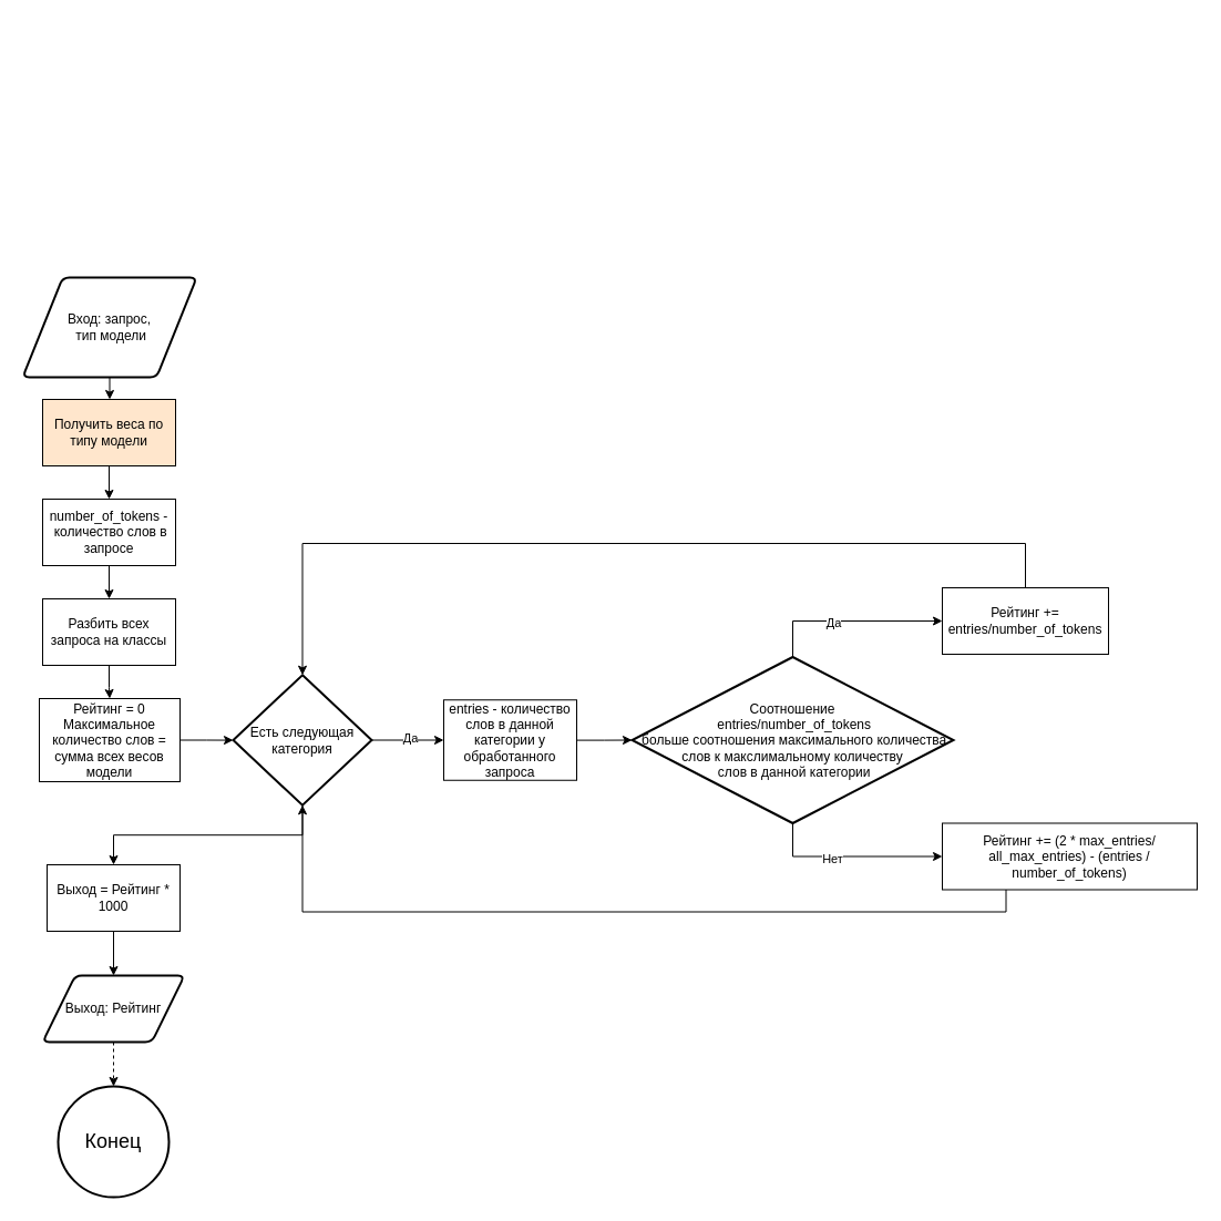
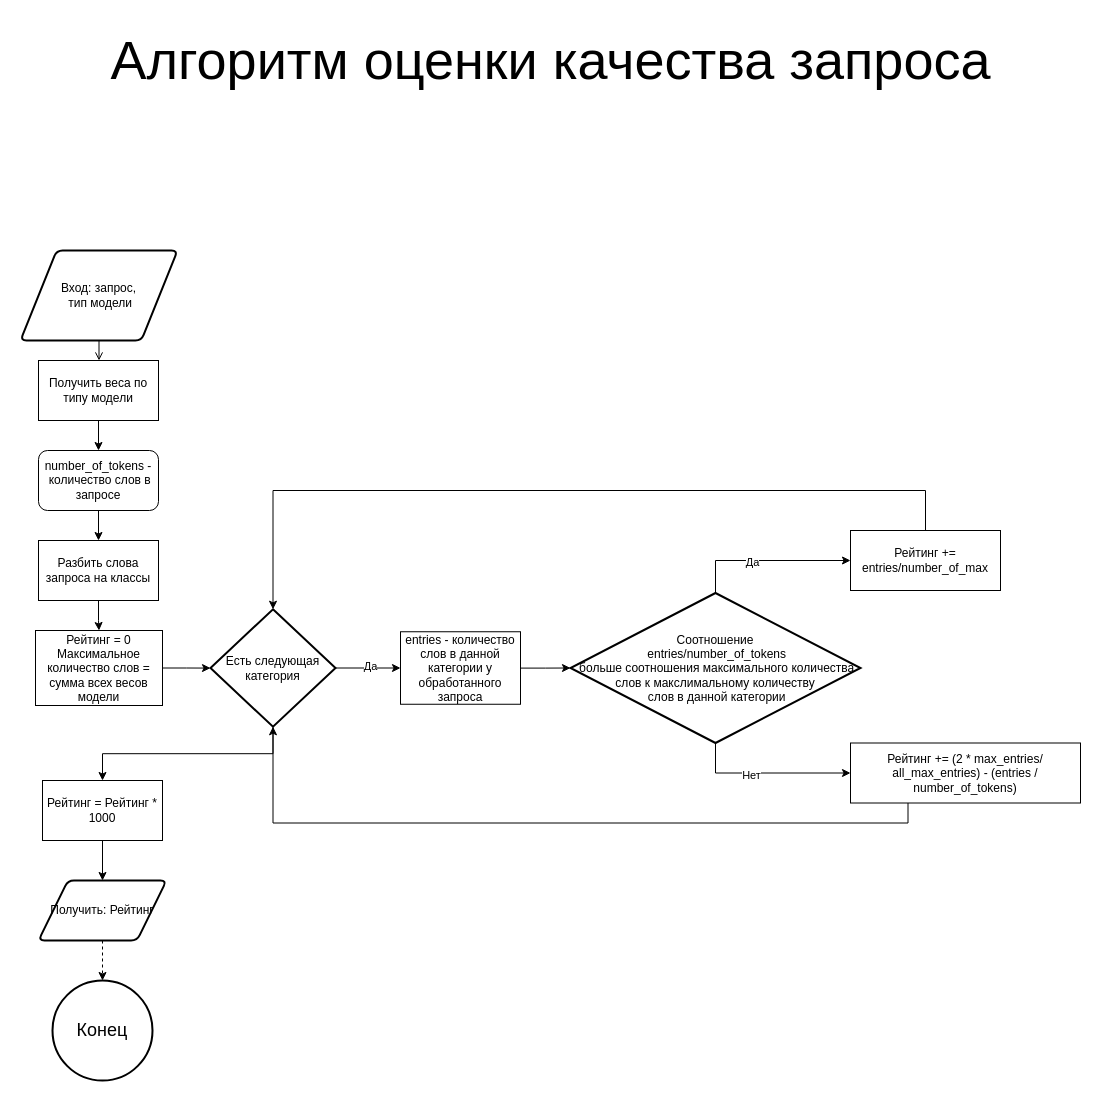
  <mxCell id="0" />
  <mxCell id="1" parent="0" />
  <mxCell id="2" value="&lt;font style=&quot;font-size: 18px;&quot;&gt;Конец&lt;/font&gt;" style="strokeWidth=2;html=1;shape=mxgraph.flowchart.start_2;whiteSpace=wrap;" parent="1" vertex="1"><mxGeometry x="52" y="980" width="100" height="100" as="geometry" /></mxCell>
- <mxCell id="3" value="" style="edgeStyle=orthogonalEdgeStyle;rounded=0;orthogonalLoop=1;jettySize=auto;html=1;" parent="1" source="4" target="6" edge="1"><mxGeometry relative="1" as="geometry" /></mxCell>
+ <mxCell id="3" value="" style="edgeStyle=orthogonalEdgeStyle;rounded=0;orthogonalLoop=1;jettySize=auto;html=1;endArrow=open;" parent="1" source="4" target="6" edge="1"><mxGeometry relative="1" as="geometry" /></mxCell>
  <mxCell id="4" value="Вход: запрос,&lt;br&gt;&amp;nbsp;тип модели" style="shape=parallelogram;html=1;strokeWidth=2;perimeter=parallelogramPerimeter;whiteSpace=wrap;rounded=1;arcSize=12;size=0.23;" parent="1" vertex="1"><mxGeometry x="20" y="250" width="157" height="90" as="geometry" /></mxCell>
  <mxCell id="5" value="" style="edgeStyle=orthogonalEdgeStyle;rounded=0;orthogonalLoop=1;jettySize=auto;html=1;" parent="1" source="6" target="8" edge="1"><mxGeometry relative="1" as="geometry" /></mxCell>
- <mxCell id="6" value="Получить веса по типу модели" style="whiteSpace=wrap;html=1;fillColor=#ffe6cc;" parent="1" vertex="1"><mxGeometry x="38" y="360" width="120" height="60" as="geometry" /></mxCell>
+ <mxCell id="6" value="Получить веса по типу модели" style="whiteSpace=wrap;html=1;" parent="1" vertex="1"><mxGeometry x="38" y="360" width="120" height="60" as="geometry" /></mxCell>
  <mxCell id="7" value="" style="edgeStyle=orthogonalEdgeStyle;rounded=0;orthogonalLoop=1;jettySize=auto;html=1;" parent="1" source="8" target="10" edge="1"><mxGeometry relative="1" as="geometry" /></mxCell>
- <mxCell id="8" value="number_of_tokens -&lt;br&gt;&amp;nbsp;количество слов в запросе" style="whiteSpace=wrap;html=1;" parent="1" vertex="1"><mxGeometry x="38" y="450" width="120" height="60" as="geometry" /></mxCell>
+ <mxCell id="8" value="number_of_tokens -&lt;br&gt;&amp;nbsp;количество слов в запросе" style="whiteSpace=wrap;html=1;rounded=1;" parent="1" vertex="1"><mxGeometry x="38" y="450" width="120" height="60" as="geometry" /></mxCell>
  <mxCell id="9" value="" style="edgeStyle=orthogonalEdgeStyle;rounded=0;orthogonalLoop=1;jettySize=auto;html=1;" parent="1" source="10" target="12" edge="1"><mxGeometry relative="1" as="geometry" /></mxCell>
- <mxCell id="10" value="Разбить всех запроса на классы" style="whiteSpace=wrap;html=1;" parent="1" vertex="1"><mxGeometry x="38" y="540" width="120" height="60" as="geometry" /></mxCell>
+ <mxCell id="10" value="Разбить слова запроса на классы" style="whiteSpace=wrap;html=1;" parent="1" vertex="1"><mxGeometry x="38" y="540" width="120" height="60" as="geometry" /></mxCell>
  <mxCell id="11" value="" style="edgeStyle=orthogonalEdgeStyle;rounded=0;orthogonalLoop=1;jettySize=auto;html=1;" parent="1" source="12" target="16" edge="1"><mxGeometry relative="1" as="geometry" /></mxCell>
  <mxCell id="12" value="Рейтинг = 0&lt;br&gt;Максимальное количество слов = сумма всех весов модели" style="rounded=0;whiteSpace=wrap;html=1;" parent="1" vertex="1"><mxGeometry x="35" y="630" width="127" height="75" as="geometry" /></mxCell>
  <mxCell id="13" value="" style="edgeStyle=orthogonalEdgeStyle;rounded=0;orthogonalLoop=1;jettySize=auto;html=1;" parent="1" source="16" target="18" edge="1"><mxGeometry relative="1" as="geometry" /></mxCell>
  <mxCell id="14" value="Да" style="edgeLabel;html=1;align=center;verticalAlign=middle;resizable=0;points=[];" parent="13" vertex="1" connectable="0"><mxGeometry x="0.033" y="2" relative="1" as="geometry"><mxPoint as="offset" /></mxGeometry></mxCell>
  <mxCell id="15" style="edgeStyle=orthogonalEdgeStyle;rounded=0;orthogonalLoop=1;jettySize=auto;html=1;exitX=0.5;exitY=1;exitDx=0;exitDy=0;exitPerimeter=0;dashed=1;" parent="1" source="31" target="2" edge="1"><mxGeometry relative="1" as="geometry" /></mxCell>
  <mxCell id="16" value="Есть следующая категория" style="strokeWidth=2;html=1;shape=mxgraph.flowchart.decision;whiteSpace=wrap;" parent="1" vertex="1"><mxGeometry x="210" y="608.75" width="125" height="117.5" as="geometry" /></mxCell>
  <mxCell id="17" value="" style="edgeStyle=orthogonalEdgeStyle;rounded=0;orthogonalLoop=1;jettySize=auto;html=1;" parent="1" source="18" target="23" edge="1"><mxGeometry relative="1" as="geometry" /></mxCell>
  <mxCell id="18" value="entries - количество слов в данной категории у обработанного запроса" style="rounded=0;whiteSpace=wrap;html=1;" parent="1" vertex="1"><mxGeometry x="400" y="631.25" width="120" height="72.5" as="geometry" /></mxCell>
  <mxCell id="19" style="edgeStyle=orthogonalEdgeStyle;rounded=0;orthogonalLoop=1;jettySize=auto;html=1;entryX=0;entryY=0.5;entryDx=0;entryDy=0;" parent="1" source="23" target="24" edge="1"><mxGeometry relative="1" as="geometry" /></mxCell>
  <mxCell id="20" value="Да" style="edgeLabel;html=1;align=center;verticalAlign=middle;resizable=0;points=[];" parent="19" vertex="1" connectable="0"><mxGeometry x="-0.181" y="-1" relative="1" as="geometry"><mxPoint as="offset" /></mxGeometry></mxCell>
  <mxCell id="21" style="edgeStyle=orthogonalEdgeStyle;rounded=0;orthogonalLoop=1;jettySize=auto;html=1;exitX=0.5;exitY=1;exitDx=0;exitDy=0;exitPerimeter=0;entryX=0;entryY=0.5;entryDx=0;entryDy=0;" parent="1" source="23" target="25" edge="1"><mxGeometry relative="1" as="geometry" /></mxCell>
  <mxCell id="22" value="Нет" style="edgeLabel;html=1;align=center;verticalAlign=middle;resizable=0;points=[];" parent="21" vertex="1" connectable="0"><mxGeometry x="-0.212" y="-1" relative="1" as="geometry"><mxPoint y="1" as="offset" /></mxGeometry></mxCell>
  <mxCell id="23" value="Соотношение&lt;br&gt;&amp;nbsp;entries/number_of_tokens&lt;br&gt;&amp;nbsp;больше соотношения максимального количества слов к макслимальному количеству&lt;br&gt;&amp;nbsp;слов в данной категории" style="strokeWidth=2;html=1;shape=mxgraph.flowchart.decision;whiteSpace=wrap;" parent="1" vertex="1"><mxGeometry x="570" y="592.5" width="290" height="150" as="geometry" /></mxCell>
- <mxCell id="24" value="Рейтинг += entries/number_of_tokens" style="whiteSpace=wrap;html=1;" parent="1" vertex="1"><mxGeometry x="850" y="530" width="150" height="60" as="geometry" /></mxCell>
+ <mxCell id="24" value="Рейтинг += entries/number_of_max" style="whiteSpace=wrap;html=1;" parent="1" vertex="1"><mxGeometry x="850" y="530" width="150" height="60" as="geometry" /></mxCell>
  <mxCell id="25" value="Рейтинг += (2 * max_entries/ all_max_entries) - (entries / number_of_tokens)" style="whiteSpace=wrap;html=1;" parent="1" vertex="1"><mxGeometry x="850" y="742.5" width="230" height="60" as="geometry" /></mxCell>
  <mxCell id="26" style="edgeStyle=orthogonalEdgeStyle;rounded=0;orthogonalLoop=1;jettySize=auto;html=1;exitX=0.25;exitY=1;exitDx=0;exitDy=0;entryX=0.5;entryY=1;entryDx=0;entryDy=0;entryPerimeter=0;" parent="1" source="25" target="16" edge="1"><mxGeometry relative="1" as="geometry" /></mxCell>
  <mxCell id="27" style="edgeStyle=orthogonalEdgeStyle;rounded=0;orthogonalLoop=1;jettySize=auto;html=1;entryX=0.5;entryY=0;entryDx=0;entryDy=0;entryPerimeter=0;" parent="1" source="24" target="16" edge="1"><mxGeometry relative="1" as="geometry"><Array as="points"><mxPoint x="925" y="490" /><mxPoint x="273" y="490" /></Array></mxGeometry></mxCell>
  <mxCell id="28" value="" style="edgeStyle=orthogonalEdgeStyle;rounded=0;orthogonalLoop=1;jettySize=auto;html=1;exitX=0.5;exitY=1;exitDx=0;exitDy=0;exitPerimeter=0;" parent="1" source="16" target="29" edge="1"><mxGeometry relative="1" as="geometry"><mxPoint x="273" y="726" as="sourcePoint" /><mxPoint x="99" y="840" as="targetPoint" /></mxGeometry></mxCell>
- <mxCell id="29" value="Выход = Рейтинг * 1000" style="rounded=0;whiteSpace=wrap;html=1;" parent="1" vertex="1"><mxGeometry x="42" y="780" width="120" height="60" as="geometry" /></mxCell>
+ <mxCell id="29" value="Рейтинг = Рейтинг * 1000" style="rounded=0;whiteSpace=wrap;html=1;" parent="1" vertex="1"><mxGeometry x="42" y="780" width="120" height="60" as="geometry" /></mxCell>
  <mxCell id="30" value="" style="edgeStyle=orthogonalEdgeStyle;rounded=0;orthogonalLoop=1;jettySize=auto;html=1;exitX=0.5;exitY=1;exitDx=0;exitDy=0;exitPerimeter=0;" parent="1" source="29" target="31" edge="1"><mxGeometry relative="1" as="geometry"><mxPoint x="102" y="840" as="sourcePoint" /><mxPoint x="102" y="960" as="targetPoint" /></mxGeometry></mxCell>
- <mxCell id="31" value="Выход: Рейтинг" style="shape=parallelogram;html=1;strokeWidth=2;perimeter=parallelogramPerimeter;whiteSpace=wrap;rounded=1;arcSize=12;size=0.23;" parent="1" vertex="1"><mxGeometry x="38" y="880" width="128" height="60" as="geometry" /></mxCell>
+ <mxCell id="31" value="Получить: Рейтинг" style="shape=parallelogram;html=1;strokeWidth=2;perimeter=parallelogramPerimeter;whiteSpace=wrap;rounded=1;arcSize=12;size=0.23;" parent="1" vertex="1"><mxGeometry x="38" y="880" width="128" height="60" as="geometry" /></mxCell>
+ <mxCell id="32" value="&lt;font style=&quot;font-size: 54px;&quot;&gt;Алгоритм оценки качества запроса&lt;/font&gt;" style="text;html=1;align=center;verticalAlign=middle;resizable=0;points=[];autosize=1;strokeColor=none;fillColor=none;" vertex="1" parent="1"><mxGeometry x="100" y="20" width="900" height="80" as="geometry" /></mxCell>
